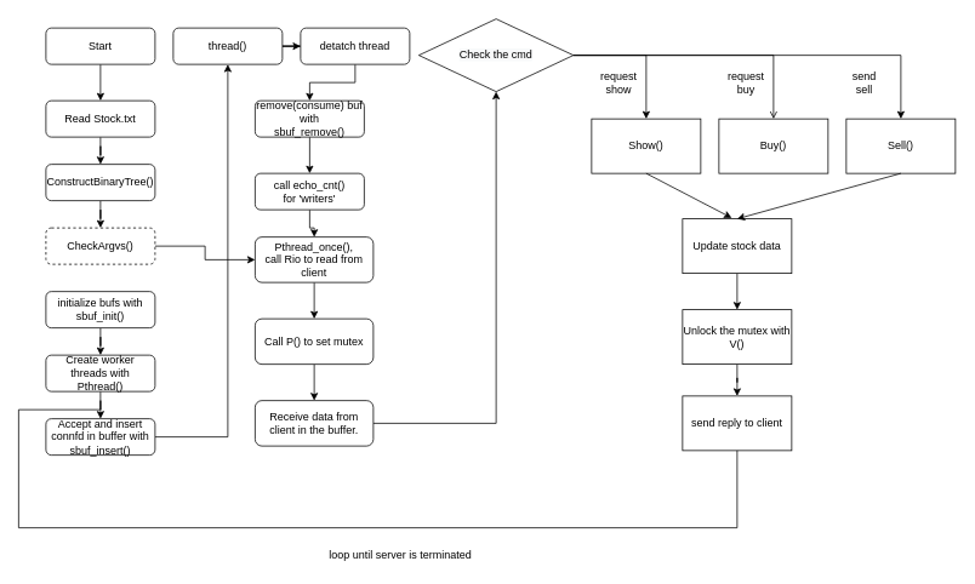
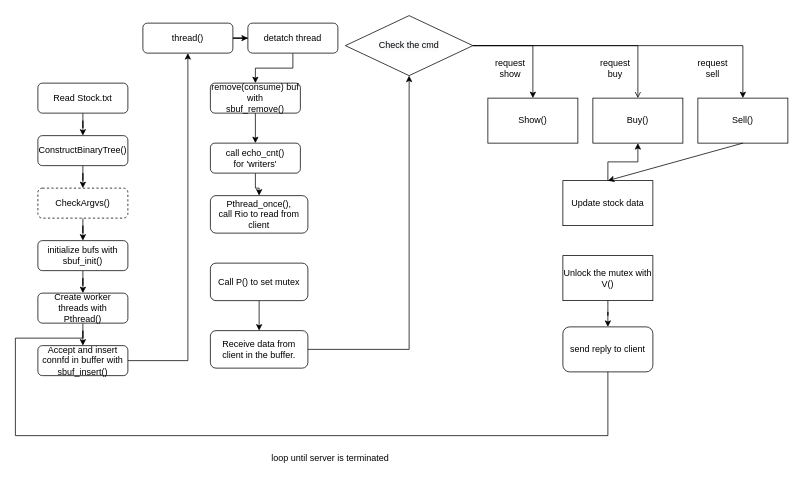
  <mxCell id="0" />
  <mxCell id="1" parent="0" />
- <mxCell id="2" value="" style="edgeStyle=orthogonalEdgeStyle;rounded=0;orthogonalLoop=1;jettySize=auto;html=1;" edge="1" parent="1" source="3" target="5"><mxGeometry relative="1" as="geometry" /></mxCell>
- <mxCell id="3" value="Start" style="rounded=1;whiteSpace=wrap;html=1;fontSize=12;glass=0;strokeWidth=1;shadow=0;" parent="1" vertex="1"><mxGeometry x="50" y="30" width="120" height="40" as="geometry" /></mxCell>
  <mxCell id="4" value="" style="edgeStyle=orthogonalEdgeStyle;rounded=0;orthogonalLoop=1;jettySize=auto;html=1;" edge="1" parent="1" source="5" target="7"><mxGeometry relative="1" as="geometry" /></mxCell>
  <mxCell id="5" value="Read Stock.txt" style="rounded=1;whiteSpace=wrap;html=1;fontSize=12;glass=0;strokeWidth=1;shadow=0;" vertex="1" parent="1"><mxGeometry x="50" y="110" width="120" height="40" as="geometry" /></mxCell>
  <mxCell id="6" value="" style="edgeStyle=orthogonalEdgeStyle;rounded=0;orthogonalLoop=1;jettySize=auto;html=1;" edge="1" parent="1" source="7" target="9"><mxGeometry relative="1" as="geometry" /></mxCell>
  <mxCell id="7" value="ConstructBinaryTree()" style="rounded=1;whiteSpace=wrap;html=1;fontSize=12;glass=0;strokeWidth=1;shadow=0;" vertex="1" parent="1"><mxGeometry x="50" y="180" width="120" height="40" as="geometry" /></mxCell>
- <mxCell id="8" value="" style="edgeStyle=orthogonalEdgeStyle;rounded=0;orthogonalLoop=1;jettySize=auto;html=1;" edge="1" parent="1" source="9" target="25"><mxGeometry relative="1" as="geometry" /></mxCell>
+ <mxCell id="8" value="" style="edgeStyle=orthogonalEdgeStyle;rounded=0;orthogonalLoop=1;jettySize=auto;html=1;" edge="1" parent="1" source="9" target="11"><mxGeometry relative="1" as="geometry" /></mxCell>
  <mxCell id="9" value="CheckArgvs()" style="rounded=1;whiteSpace=wrap;html=1;fontSize=12;glass=0;strokeWidth=1;shadow=0;dashed=1;" vertex="1" parent="1"><mxGeometry x="50" y="250" width="120" height="40" as="geometry" /></mxCell>
  <mxCell id="10" value="" style="edgeStyle=orthogonalEdgeStyle;rounded=0;orthogonalLoop=1;jettySize=auto;html=1;" edge="1" parent="1" source="11" target="13"><mxGeometry relative="1" as="geometry" /></mxCell>
  <mxCell id="11" value="initialize bufs with&lt;br&gt;sbuf_init()" style="rounded=1;whiteSpace=wrap;html=1;fontSize=12;glass=0;strokeWidth=1;shadow=0;" vertex="1" parent="1"><mxGeometry x="50" y="320" width="120" height="40" as="geometry" /></mxCell>
  <mxCell id="12" value="" style="edgeStyle=orthogonalEdgeStyle;rounded=0;orthogonalLoop=1;jettySize=auto;html=1;" edge="1" parent="1" source="13" target="15"><mxGeometry relative="1" as="geometry" /></mxCell>
  <mxCell id="13" value="Create worker threads with Pthread()" style="rounded=1;whiteSpace=wrap;html=1;fontSize=12;glass=0;strokeWidth=1;shadow=0;" vertex="1" parent="1"><mxGeometry x="50" y="390" width="120" height="40" as="geometry" /></mxCell>
  <mxCell id="14" value="" style="edgeStyle=orthogonalEdgeStyle;rounded=0;orthogonalLoop=1;jettySize=auto;html=1;" edge="1" parent="1" source="15" target="17"><mxGeometry relative="1" as="geometry" /></mxCell>
  <mxCell id="15" value="Accept and insert connfd in buffer with&lt;br&gt;sbuf_insert()" style="rounded=1;whiteSpace=wrap;html=1;fontSize=12;glass=0;strokeWidth=1;shadow=0;" vertex="1" parent="1"><mxGeometry x="50" y="460" width="120" height="40" as="geometry" /></mxCell>
  <mxCell id="16" value="" style="edgeStyle=orthogonalEdgeStyle;rounded=0;orthogonalLoop=1;jettySize=auto;html=1;" edge="1" parent="1" source="17" target="19"><mxGeometry relative="1" as="geometry" /></mxCell>
  <mxCell id="17" value="thread()" style="rounded=1;whiteSpace=wrap;html=1;fontSize=12;glass=0;strokeWidth=1;shadow=0;" vertex="1" parent="1"><mxGeometry x="190" y="30" width="120" height="40" as="geometry" /></mxCell>
  <mxCell id="18" value="" style="edgeStyle=orthogonalEdgeStyle;rounded=0;orthogonalLoop=1;jettySize=auto;html=1;" edge="1" parent="1" source="19" target="21"><mxGeometry relative="1" as="geometry" /></mxCell>
  <mxCell id="19" value="detatch thread" style="rounded=1;whiteSpace=wrap;html=1;fontSize=12;glass=0;strokeWidth=1;shadow=0;" vertex="1" parent="1"><mxGeometry x="330" y="30" width="120" height="40" as="geometry" /></mxCell>
  <mxCell id="20" value="" style="edgeStyle=orthogonalEdgeStyle;rounded=0;orthogonalLoop=1;jettySize=auto;html=1;" edge="1" parent="1" source="21" target="23"><mxGeometry relative="1" as="geometry" /></mxCell>
  <mxCell id="21" value="remove(consume) buf with&lt;br&gt;sbuf_remove()" style="rounded=1;whiteSpace=wrap;html=1;fontSize=12;glass=0;strokeWidth=1;shadow=0;" vertex="1" parent="1"><mxGeometry x="280" y="110" width="120" height="40" as="geometry" /></mxCell>
  <mxCell id="22" value="" style="edgeStyle=orthogonalEdgeStyle;rounded=0;orthogonalLoop=1;jettySize=auto;html=1;" edge="1" parent="1" source="23" target="25"><mxGeometry relative="1" as="geometry" /></mxCell>
  <mxCell id="23" value="call echo_cnt()&lt;br&gt;for 'writers'&lt;br&gt;" style="rounded=1;whiteSpace=wrap;html=1;fontSize=12;glass=0;strokeWidth=1;shadow=0;" vertex="1" parent="1"><mxGeometry x="280" y="190" width="120" height="40" as="geometry" /></mxCell>
- <mxCell id="24" value="" style="edgeStyle=orthogonalEdgeStyle;rounded=0;orthogonalLoop=1;jettySize=auto;html=1;" edge="1" parent="1" source="25" target="27"><mxGeometry relative="1" as="geometry" /></mxCell>
  <mxCell id="25" value="Pthread_once(),&lt;br&gt;call Rio to read from client" style="rounded=1;whiteSpace=wrap;html=1;fontSize=12;glass=0;strokeWidth=1;shadow=0;" vertex="1" parent="1"><mxGeometry x="280" y="260" width="130" height="50" as="geometry" /></mxCell>
  <mxCell id="26" value="" style="edgeStyle=orthogonalEdgeStyle;rounded=0;orthogonalLoop=1;jettySize=auto;html=1;" edge="1" parent="1" source="27" target="29"><mxGeometry relative="1" as="geometry" /></mxCell>
  <mxCell id="27" value="Call P() to set mutex" style="rounded=1;whiteSpace=wrap;html=1;fontSize=12;glass=0;strokeWidth=1;shadow=0;" vertex="1" parent="1"><mxGeometry x="280" y="350" width="130" height="50" as="geometry" /></mxCell>
  <mxCell id="28" value="" style="edgeStyle=orthogonalEdgeStyle;rounded=0;orthogonalLoop=1;jettySize=auto;html=1;entryX=0.5;entryY=1;entryDx=0;entryDy=0;" edge="1" parent="1" source="29" target="33"><mxGeometry relative="1" as="geometry"><mxPoint x="525" y="80" as="targetPoint" /></mxGeometry></mxCell>
  <mxCell id="29" value="Receive data from client in the buffer." style="rounded=1;whiteSpace=wrap;html=1;fontSize=12;glass=0;strokeWidth=1;shadow=0;" vertex="1" parent="1"><mxGeometry x="280" y="440" width="130" height="50" as="geometry" /></mxCell>
  <mxCell id="30" value="" style="edgeStyle=orthogonalEdgeStyle;rounded=0;orthogonalLoop=1;jettySize=auto;html=1;endArrow=open;" edge="1" parent="1" source="33" target="34"><mxGeometry relative="1" as="geometry" /></mxCell>
  <mxCell id="31" value="" style="edgeStyle=orthogonalEdgeStyle;rounded=0;orthogonalLoop=1;jettySize=auto;html=1;" edge="1" parent="1" source="33" target="35"><mxGeometry relative="1" as="geometry" /></mxCell>
  <mxCell id="32" value="" style="edgeStyle=orthogonalEdgeStyle;rounded=0;orthogonalLoop=1;jettySize=auto;html=1;" edge="1" parent="1" source="33" target="36"><mxGeometry relative="1" as="geometry" /></mxCell>
  <mxCell id="33" value="&#10;&#10;&lt;span style=&quot;color: rgb(0, 0, 0); font-family: helvetica; font-size: 12px; font-style: normal; font-weight: 400; letter-spacing: normal; text-align: center; text-indent: 0px; text-transform: none; word-spacing: 0px; background-color: rgb(248, 249, 250); display: inline; float: none;&quot;&gt;Check the cmd&lt;/span&gt;&#10;&#10;" style="rhombus;whiteSpace=wrap;html=1;" vertex="1" parent="1"><mxGeometry x="460" y="20" width="170" height="80" as="geometry" /></mxCell>
  <mxCell id="34" value="Buy()" style="whiteSpace=wrap;html=1;" vertex="1" parent="1"><mxGeometry x="790" y="130" width="120" height="60" as="geometry" /></mxCell>
  <mxCell id="35" value="Sell()" style="whiteSpace=wrap;html=1;" vertex="1" parent="1"><mxGeometry x="930" y="130" width="120" height="60" as="geometry" /></mxCell>
  <mxCell id="36" value="Show()" style="whiteSpace=wrap;html=1;" vertex="1" parent="1"><mxGeometry x="650" y="130" width="120" height="60" as="geometry" /></mxCell>
  <mxCell id="37" value="request show" style="text;html=1;strokeColor=none;fillColor=none;align=center;verticalAlign=middle;whiteSpace=wrap;rounded=0;" vertex="1" parent="1"><mxGeometry x="660" y="80" width="40" height="20" as="geometry" /></mxCell>
  <mxCell id="38" value="request buy" style="text;html=1;strokeColor=none;fillColor=none;align=center;verticalAlign=middle;whiteSpace=wrap;rounded=0;" vertex="1" parent="1"><mxGeometry x="800" y="80" width="40" height="20" as="geometry" /></mxCell>
- <mxCell id="39" value="send sell" style="text;html=1;strokeColor=none;fillColor=none;align=center;verticalAlign=middle;whiteSpace=wrap;rounded=0;" vertex="1" parent="1"><mxGeometry x="930" y="80" width="40" height="20" as="geometry" /></mxCell>
- <mxCell id="40" value="" style="edgeStyle=orthogonalEdgeStyle;rounded=0;orthogonalLoop=1;jettySize=auto;html=1;" edge="1" parent="1" source="41" target="43"><mxGeometry relative="1" as="geometry" /></mxCell>
+ <mxCell id="39" value="request sell" style="text;html=1;strokeColor=none;fillColor=none;align=center;verticalAlign=middle;whiteSpace=wrap;rounded=0;" vertex="1" parent="1"><mxGeometry x="930" y="80" width="40" height="20" as="geometry" /></mxCell>
+ <mxCell id="40" value="" style="edgeStyle=orthogonalEdgeStyle;rounded=0;orthogonalLoop=1;jettySize=auto;html=1;" edge="1" parent="1" source="41" target="34"><mxGeometry relative="1" as="geometry" /></mxCell>
  <mxCell id="41" value="Update stock data" style="rounded=0;whiteSpace=wrap;html=1;" vertex="1" parent="1"><mxGeometry x="750" y="240" width="120" height="60" as="geometry" /></mxCell>
  <mxCell id="42" value="" style="edgeStyle=orthogonalEdgeStyle;rounded=0;orthogonalLoop=1;jettySize=auto;html=1;" edge="1" parent="1" source="43" target="44"><mxGeometry relative="1" as="geometry" /></mxCell>
  <mxCell id="43" value="Unlock the mutex with V()" style="rounded=0;whiteSpace=wrap;html=1;" vertex="1" parent="1"><mxGeometry x="750" y="340" width="120" height="60" as="geometry" /></mxCell>
- <mxCell id="44" value="send reply to client" style="rounded=0;whiteSpace=wrap;html=1;" vertex="1" parent="1"><mxGeometry x="750" y="435" width="120" height="60" as="geometry" /></mxCell>
- <mxCell id="45" value="" style="endArrow=classic;html=1;entryX=0.45;entryY=-0.017;entryDx=0;entryDy=0;entryPerimeter=0;exitX=0.5;exitY=1;exitDx=0;exitDy=0;" edge="1" parent="1" source="36" target="41"><mxGeometry width="50" height="50" relative="1" as="geometry"><mxPoint x="750" y="270" as="sourcePoint" /><mxPoint x="800" y="220" as="targetPoint" /></mxGeometry></mxCell>
+ <mxCell id="44" value="send reply to client" style="whiteSpace=wrap;html=1;rounded=1;" vertex="1" parent="1"><mxGeometry x="750" y="435" width="120" height="60" as="geometry" /></mxCell>
  <mxCell id="46" value="" style="endArrow=classic;html=1;exitX=0.5;exitY=1;exitDx=0;exitDy=0;" edge="1" parent="1" source="35"><mxGeometry width="50" height="50" relative="1" as="geometry"><mxPoint x="750" y="270" as="sourcePoint" /><mxPoint x="810" y="240" as="targetPoint" /></mxGeometry></mxCell>
  <mxCell id="47" value="" style="endArrow=none;html=1;exitX=0.5;exitY=1;exitDx=0;exitDy=0;" edge="1" parent="1" source="44"><mxGeometry width="50" height="50" relative="1" as="geometry"><mxPoint x="820" y="565" as="sourcePoint" /><mxPoint x="810" y="580" as="targetPoint" /></mxGeometry></mxCell>
  <mxCell id="48" value="" style="endArrow=none;html=1;" edge="1" parent="1"><mxGeometry width="50" height="50" relative="1" as="geometry"><mxPoint x="810" y="580" as="sourcePoint" /><mxPoint x="20" y="580" as="targetPoint" /></mxGeometry></mxCell>
  <mxCell id="49" value="" style="endArrow=none;html=1;" edge="1" parent="1"><mxGeometry width="50" height="50" relative="1" as="geometry"><mxPoint x="20" y="580" as="sourcePoint" /><mxPoint x="20" y="450" as="targetPoint" /></mxGeometry></mxCell>
  <mxCell id="50" value="" style="endArrow=none;html=1;" edge="1" parent="1"><mxGeometry width="50" height="50" relative="1" as="geometry"><mxPoint x="20" y="450" as="sourcePoint" /><mxPoint x="110" y="450" as="targetPoint" /></mxGeometry></mxCell>
  <mxCell id="51" value="loop until server is terminated" style="text;html=1;strokeColor=none;fillColor=none;align=center;verticalAlign=middle;whiteSpace=wrap;rounded=0;" vertex="1" parent="1"><mxGeometry x="140" y="600" width="600" height="20" as="geometry" /></mxCell>
